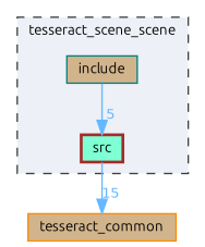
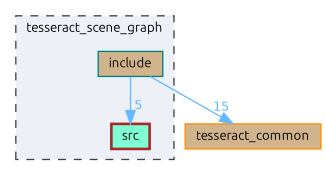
  digraph {
    compound=true
    fontname=Ubuntu
    node [fillcolor=tan fontname=Ubuntu fontsize=10 shape=box style=filled]
    edge [color=steelblue1 fontcolor=steelblue1 fontname=Ubuntu fontsize=10 labeldistance=1.5 labelfontname=Helvetica labelfontsize=10]
    n1 [color=teal height=0.2 label=include width=0.4]
    n2 [color=brown fillcolor=aquamarine height=0.2 label=src style="filled,bold" width=0.4]
    n3 [color=darkorange height=0.2 label=tesseract_common width=0.4]
    subgraph cluster_1 {
      bgcolor="#edf0f7"
      fontsize=10
-     label=tesseract_scene_scene
+     label=tesseract_scene_graph
      pencolor=grey25
      style="filled,dashed"
      n1
      n2
    }
    n1 -> n2 [headlabel=5]
-   n2 -> n3 [headlabel=15]
+   n1 -> n3 [headlabel=15]
  }
